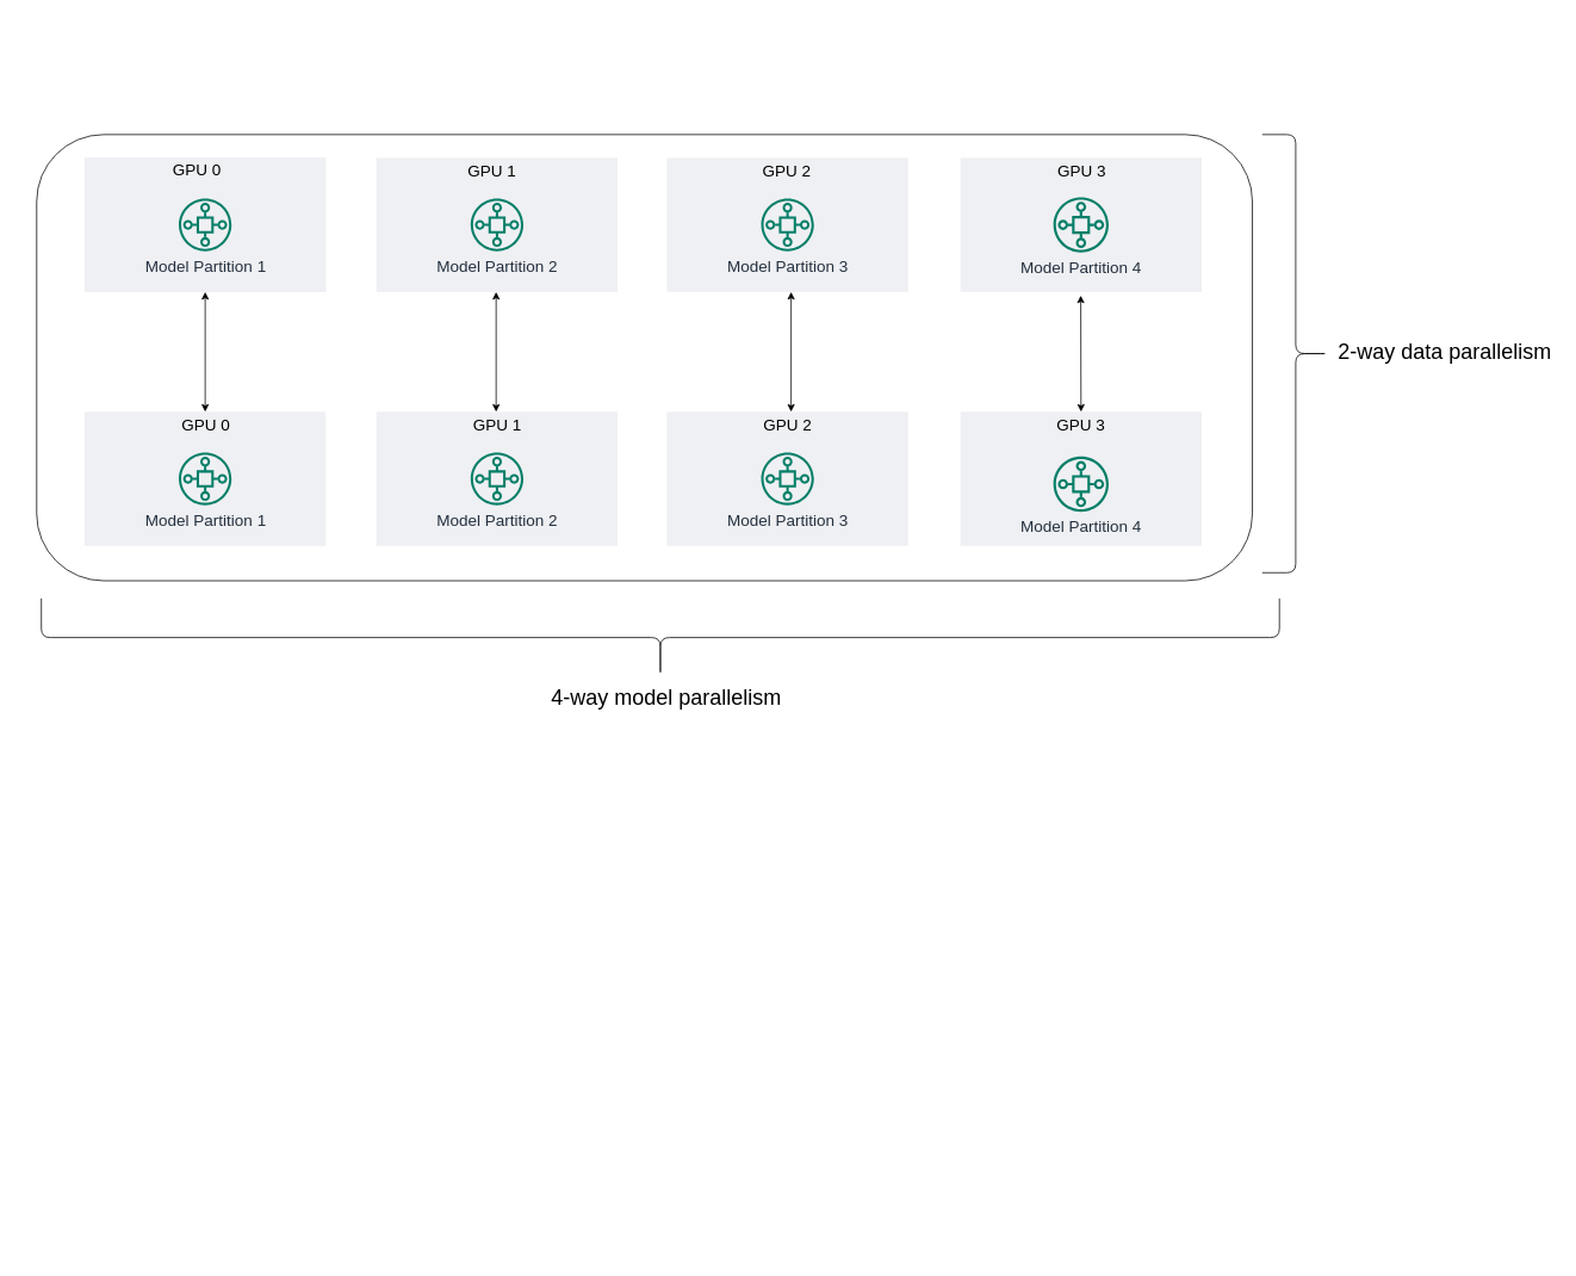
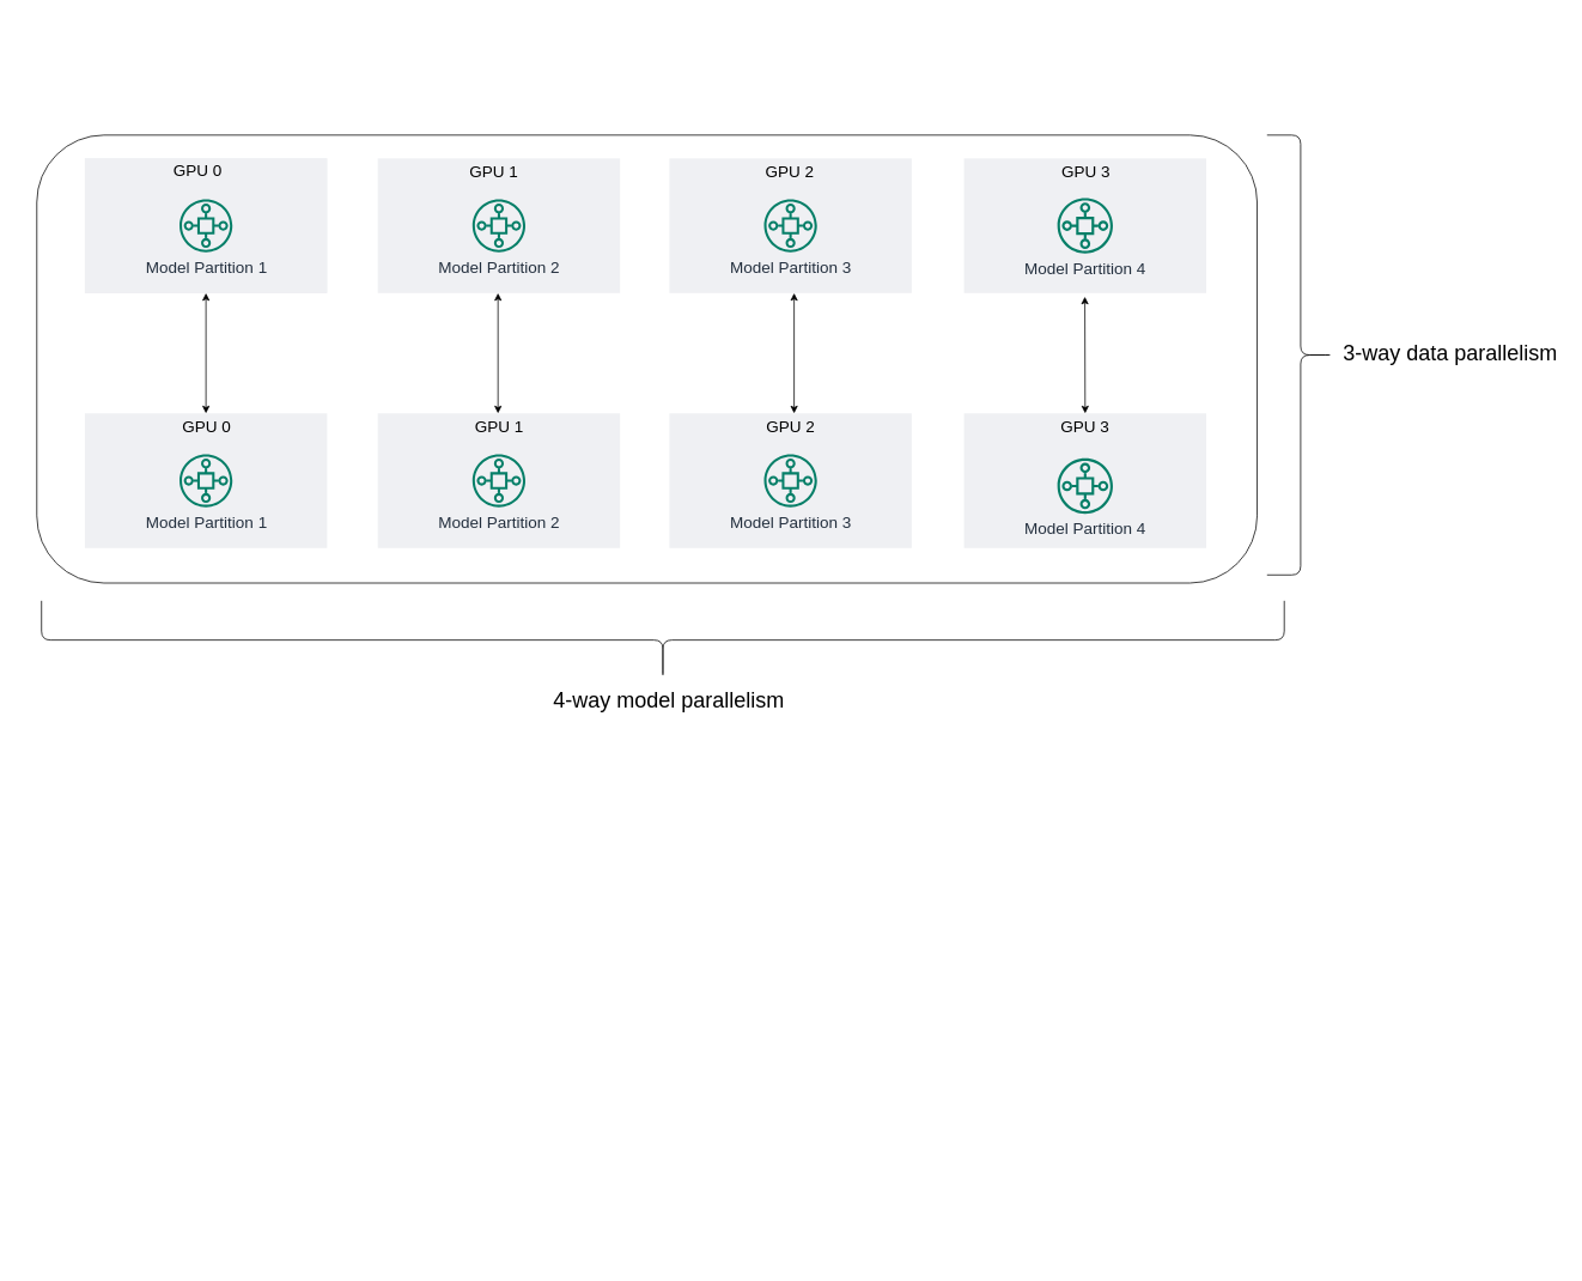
  <mxCell id="0" />
  <mxCell id="1" parent="0" />
  <mxCell id="2" value="" style="group" parent="1" vertex="1" connectable="0"><mxGeometry x="20" y="150" width="1667" height="499" as="geometry" /></mxCell>
  <mxCell id="3" value="" style="rounded=1;whiteSpace=wrap;html=1;" parent="2" vertex="1"><mxGeometry x="20" width="1360" height="499" as="geometry" /></mxCell>
  <mxCell id="4" value="" style="group" parent="2" vertex="1" connectable="0"><mxGeometry x="73.519" y="26" width="1249.815" height="150" as="geometry" /></mxCell>
  <mxCell id="5" value="" style="group" vertex="1" connectable="0" parent="4"><mxGeometry width="270" height="150" as="geometry" /></mxCell>
  <mxCell id="6" value="GPU 0" style="fillColor=#EFF0F3;strokeColor=none;dashed=0;verticalAlign=top;fontStyle=0;fontColor=#232F3D;fontSize=11;" parent="5" vertex="1"><mxGeometry width="270" height="150" as="geometry" /></mxCell>
  <mxCell id="7" value="Model Partition 1" style="sketch=0;outlineConnect=0;fontColor=#232F3E;gradientColor=none;fillColor=#067F68;strokeColor=none;dashed=0;verticalLabelPosition=bottom;verticalAlign=top;align=center;html=1;fontSize=12;fontStyle=0;aspect=fixed;pointerEvents=1;shape=mxgraph.aws4.iot_sitewise_asset_model;" parent="5" vertex="1"><mxGeometry x="105.5" y="45.5" width="59" height="59" as="geometry" /></mxCell>
  <mxCell id="8" value="" style="group" vertex="1" connectable="0" parent="2"><mxGeometry x="683.999" y="26" width="270" height="150" as="geometry" /></mxCell>
  <mxCell id="9" value="" style="fillColor=#EFF0F3;strokeColor=none;dashed=0;verticalAlign=top;fontStyle=0;fontColor=#232F3D;fontSize=11;" vertex="1" parent="8"><mxGeometry x="41" width="270" height="150" as="geometry" /></mxCell>
  <mxCell id="10" value="&lt;font style=&quot;font-size: 18px&quot;&gt;Model Partition 3&lt;/font&gt;" style="sketch=0;outlineConnect=0;fontColor=#232F3E;gradientColor=none;fillColor=#067F68;strokeColor=none;dashed=0;verticalLabelPosition=bottom;verticalAlign=top;align=center;html=1;fontSize=12;fontStyle=0;aspect=fixed;pointerEvents=1;shape=mxgraph.aws4.iot_sitewise_asset_model;" parent="8" vertex="1"><mxGeometry x="146.5" y="45.5" width="59" height="59" as="geometry" /></mxCell>
  <mxCell id="11" value="" style="group" vertex="1" connectable="0" parent="2"><mxGeometry x="383.999" y="26" width="270.0" height="150" as="geometry" /></mxCell>
  <mxCell id="12" value="" style="fillColor=#EFF0F3;strokeColor=none;dashed=0;verticalAlign=top;fontStyle=0;fontColor=#232F3D;fontSize=11;" vertex="1" parent="11"><mxGeometry x="16" width="270" height="150" as="geometry" /></mxCell>
  <mxCell id="13" value="&lt;font style=&quot;font-size: 18px&quot;&gt;Model Partition 2&lt;/font&gt;" style="sketch=0;outlineConnect=0;fontColor=#232F3E;gradientColor=none;fillColor=#067F68;strokeColor=none;dashed=0;verticalLabelPosition=bottom;verticalAlign=top;align=center;html=1;fontSize=12;fontStyle=0;aspect=fixed;pointerEvents=1;shape=mxgraph.aws4.iot_sitewise_asset_model;" parent="11" vertex="1"><mxGeometry x="121.5" y="45.5" width="59" height="59" as="geometry" /></mxCell>
  <mxCell id="14" value="" style="fillColor=#EFF0F3;strokeColor=none;dashed=0;verticalAlign=top;fontStyle=0;fontColor=#232F3D;fontSize=11;" vertex="1" parent="2"><mxGeometry x="1053.329" y="26" width="270" height="150" as="geometry" /></mxCell>
  <mxCell id="15" value="&lt;font style=&quot;font-size: 18px&quot;&gt;Model Partition 4&lt;/font&gt;" style="sketch=0;outlineConnect=0;fontColor=#232F3E;gradientColor=none;fillColor=#067F68;strokeColor=none;dashed=0;verticalLabelPosition=bottom;verticalAlign=top;align=center;html=1;fontSize=12;fontStyle=0;aspect=fixed;pointerEvents=1;shape=mxgraph.aws4.iot_sitewise_asset_model;" parent="2" vertex="1"><mxGeometry x="1157.423" y="70.1" width="61.81" height="61.81" as="geometry" /></mxCell>
  <mxCell id="16" value="" style="group" vertex="1" connectable="0" parent="2"><mxGeometry x="73.519" y="310" width="1249.815" height="150" as="geometry" /></mxCell>
  <mxCell id="17" value="" style="group" vertex="1" connectable="0" parent="16"><mxGeometry width="270" height="150" as="geometry" /></mxCell>
  <mxCell id="18" value="" style="fillColor=#EFF0F3;strokeColor=none;dashed=0;verticalAlign=top;fontStyle=0;fontColor=#232F3D;fontSize=11;" vertex="1" parent="17"><mxGeometry width="270" height="150" as="geometry" /></mxCell>
  <mxCell id="19" value="&lt;font style=&quot;font-size: 18px&quot;&gt;Model Partition 1&lt;/font&gt;" style="sketch=0;outlineConnect=0;fontColor=#232F3E;gradientColor=none;fillColor=#067F68;strokeColor=none;dashed=0;verticalLabelPosition=bottom;verticalAlign=top;align=center;html=1;fontSize=12;fontStyle=0;aspect=fixed;pointerEvents=1;shape=mxgraph.aws4.iot_sitewise_asset_model;" vertex="1" parent="17"><mxGeometry x="105.5" y="45.5" width="59" height="59" as="geometry" /></mxCell>
  <mxCell id="20" value="GPU 0" style="text;html=1;align=center;verticalAlign=middle;resizable=0;points=[];autosize=1;strokeColor=none;fillColor=none;fontSize=18;" vertex="1" parent="17"><mxGeometry x="100.001" width="70" height="30" as="geometry" /></mxCell>
  <mxCell id="21" value="" style="group" vertex="1" connectable="0" parent="2"><mxGeometry x="683.999" y="310" width="270.001" height="150" as="geometry" /></mxCell>
  <mxCell id="22" value="" style="fillColor=#EFF0F3;strokeColor=none;dashed=0;verticalAlign=top;fontStyle=0;fontColor=#232F3D;fontSize=11;" vertex="1" parent="21"><mxGeometry x="41" width="270" height="150" as="geometry" /></mxCell>
  <mxCell id="23" value="&lt;font style=&quot;font-size: 18px&quot;&gt;Model Partition 3&lt;/font&gt;" style="sketch=0;outlineConnect=0;fontColor=#232F3E;gradientColor=none;fillColor=#067F68;strokeColor=none;dashed=0;verticalLabelPosition=bottom;verticalAlign=top;align=center;html=1;fontSize=12;fontStyle=0;aspect=fixed;pointerEvents=1;shape=mxgraph.aws4.iot_sitewise_asset_model;" vertex="1" parent="21"><mxGeometry x="146.5" y="45.5" width="59" height="59" as="geometry" /></mxCell>
  <mxCell id="24" value="GPU 2" style="text;html=1;align=center;verticalAlign=middle;resizable=0;points=[];autosize=1;strokeColor=none;fillColor=none;fontSize=18;" vertex="1" parent="21"><mxGeometry x="141.001" width="70" height="30" as="geometry" /></mxCell>
  <mxCell id="25" value="" style="group" vertex="1" connectable="0" parent="2"><mxGeometry x="383.999" y="310" width="270.0" height="150" as="geometry" /></mxCell>
  <mxCell id="26" value="" style="fillColor=#EFF0F3;strokeColor=none;dashed=0;verticalAlign=top;fontStyle=0;fontColor=#232F3D;fontSize=11;" vertex="1" parent="25"><mxGeometry x="16" width="270" height="150" as="geometry" /></mxCell>
  <mxCell id="27" value="&lt;font style=&quot;font-size: 18px&quot;&gt;Model Partition 2&lt;/font&gt;" style="sketch=0;outlineConnect=0;fontColor=#232F3E;gradientColor=none;fillColor=#067F68;strokeColor=none;dashed=0;verticalLabelPosition=bottom;verticalAlign=top;align=center;html=1;fontSize=12;fontStyle=0;aspect=fixed;pointerEvents=1;shape=mxgraph.aws4.iot_sitewise_asset_model;" vertex="1" parent="25"><mxGeometry x="121.5" y="45.5" width="59" height="59" as="geometry" /></mxCell>
  <mxCell id="28" value="GPU 1" style="text;html=1;align=center;verticalAlign=middle;resizable=0;points=[];autosize=1;strokeColor=none;fillColor=none;fontSize=18;" vertex="1" parent="25"><mxGeometry x="116.001" width="70" height="30" as="geometry" /></mxCell>
  <mxCell id="29" value="" style="fillColor=#EFF0F3;strokeColor=none;dashed=0;verticalAlign=top;fontStyle=0;fontColor=#232F3D;fontSize=11;" vertex="1" parent="2"><mxGeometry x="1053.329" y="310" width="270" height="150" as="geometry" /></mxCell>
  <mxCell id="30" value="&lt;font style=&quot;font-size: 18px&quot;&gt;Model Partition 4&lt;/font&gt;" style="sketch=0;outlineConnect=0;fontColor=#232F3E;gradientColor=none;fillColor=#067F68;strokeColor=none;dashed=0;verticalLabelPosition=bottom;verticalAlign=top;align=center;html=1;fontSize=12;fontStyle=0;aspect=fixed;pointerEvents=1;shape=mxgraph.aws4.iot_sitewise_asset_model;" vertex="1" parent="2"><mxGeometry x="1157.423" y="360" width="61.81" height="61.81" as="geometry" /></mxCell>
  <mxCell id="31" value="" style="endArrow=classic;startArrow=classic;html=1;rounded=0;entryX=0.5;entryY=0;entryDx=0;entryDy=0;exitX=0.5;exitY=1;exitDx=0;exitDy=0;" edge="1" parent="2"><mxGeometry width="50" height="50" relative="1" as="geometry"><mxPoint x="533.999" y="176" as="sourcePoint" /><mxPoint x="533.999" y="310.0" as="targetPoint" /></mxGeometry></mxCell>
  <mxCell id="32" value="" style="endArrow=classic;startArrow=classic;html=1;rounded=0;entryX=0.5;entryY=0;entryDx=0;entryDy=0;exitX=0.5;exitY=1;exitDx=0;exitDy=0;" edge="1" parent="2"><mxGeometry width="50" height="50" relative="1" as="geometry"><mxPoint x="863.999" y="176" as="sourcePoint" /><mxPoint x="863.999" y="310.0" as="targetPoint" /></mxGeometry></mxCell>
  <mxCell id="33" value="" style="endArrow=classic;startArrow=classic;html=1;rounded=0;exitX=0.5;exitY=0;exitDx=0;exitDy=0;" edge="1" parent="2" source="29"><mxGeometry width="50" height="50" relative="1" as="geometry"><mxPoint x="873.999" y="186" as="sourcePoint" /><mxPoint x="1188" y="180" as="targetPoint" /></mxGeometry></mxCell>
- <mxCell id="34" value="&lt;font style=&quot;font-size: 24px&quot;&gt;2-way data parallelism&lt;/font&gt;" style="text;html=1;resizable=0;autosize=1;align=center;verticalAlign=middle;points=[];fillColor=none;strokeColor=none;rounded=0;" vertex="1" parent="2"><mxGeometry x="1470" y="234" width="250" height="20" as="geometry" /></mxCell>
+ <mxCell id="34" value="&lt;font style=&quot;font-size: 24px&quot;&gt;3-way data parallelism&lt;/font&gt;" style="text;html=1;resizable=0;autosize=1;align=center;verticalAlign=middle;points=[];fillColor=none;strokeColor=none;rounded=0;" vertex="1" parent="2"><mxGeometry x="1470" y="234" width="250" height="20" as="geometry" /></mxCell>
  <mxCell id="35" value="" style="shape=curlyBracket;whiteSpace=wrap;html=1;rounded=1;flipH=1;fontSize=18;" vertex="1" parent="2"><mxGeometry x="1391" width="75" height="490" as="geometry" /></mxCell>
  <mxCell id="36" value="GPU 3" style="text;html=1;align=center;verticalAlign=middle;resizable=0;points=[];autosize=1;strokeColor=none;fillColor=none;fontSize=18;" vertex="1" parent="2"><mxGeometry x="1153.33" y="310" width="70" height="30" as="geometry" /></mxCell>
  <mxCell id="37" value="" style="group" vertex="1" connectable="0" parent="1"><mxGeometry x="93.519" y="176" width="1249.815" height="150" as="geometry" /></mxCell>
  <mxCell id="38" value="" style="group" vertex="1" connectable="0" parent="37"><mxGeometry width="270" height="150" as="geometry" /></mxCell>
  <mxCell id="39" value="" style="fillColor=#EFF0F3;strokeColor=none;dashed=0;verticalAlign=top;fontStyle=0;fontColor=#232F3D;fontSize=11;" vertex="1" parent="38"><mxGeometry width="270" height="150" as="geometry" /></mxCell>
  <mxCell id="40" value="&lt;font style=&quot;font-size: 18px&quot;&gt;Model Partition 1&lt;/font&gt;" style="sketch=0;outlineConnect=0;fontColor=#232F3E;gradientColor=none;fillColor=#067F68;strokeColor=none;dashed=0;verticalLabelPosition=bottom;verticalAlign=top;align=center;html=1;fontSize=12;fontStyle=0;aspect=fixed;pointerEvents=1;shape=mxgraph.aws4.iot_sitewise_asset_model;" vertex="1" parent="38"><mxGeometry x="105.5" y="45.5" width="59" height="59" as="geometry" /></mxCell>
  <mxCell id="41" value="GPU 0" style="text;html=1;align=center;verticalAlign=middle;resizable=0;points=[];autosize=1;strokeColor=none;fillColor=none;fontSize=18;" vertex="1" parent="38"><mxGeometry x="90.501" y="-1" width="70" height="30" as="geometry" /></mxCell>
  <mxCell id="42" value="GPU 1" style="text;html=1;align=center;verticalAlign=middle;resizable=0;points=[];autosize=1;strokeColor=none;fillColor=none;fontSize=18;" vertex="1" parent="37"><mxGeometry x="420.481" width="70" height="30" as="geometry" /></mxCell>
  <mxCell id="43" value="GPU 2" style="text;html=1;align=center;verticalAlign=middle;resizable=0;points=[];autosize=1;strokeColor=none;fillColor=none;fontSize=18;" vertex="1" parent="37"><mxGeometry x="750.481" width="70" height="30" as="geometry" /></mxCell>
  <mxCell id="44" value="GPU 3" style="text;html=1;align=center;verticalAlign=middle;resizable=0;points=[];autosize=1;strokeColor=none;fillColor=none;fontSize=18;" vertex="1" parent="37"><mxGeometry x="1080.481" width="70" height="30" as="geometry" /></mxCell>
  <mxCell id="45" value="" style="endArrow=classic;startArrow=classic;html=1;rounded=0;entryX=0.5;entryY=0;entryDx=0;entryDy=0;exitX=0.5;exitY=1;exitDx=0;exitDy=0;" edge="1" parent="1" source="39" target="18"><mxGeometry width="50" height="50" relative="1" as="geometry"><mxPoint x="214" y="330" as="sourcePoint" /><mxPoint x="774" y="540" as="targetPoint" /></mxGeometry></mxCell>
  <mxCell id="46" value="&lt;font style=&quot;font-size: 24px&quot;&gt;4-way model parallelism&lt;/font&gt;" style="text;html=1;resizable=0;autosize=1;align=center;verticalAlign=middle;points=[];fillColor=none;strokeColor=none;rounded=0;" vertex="1" parent="1"><mxGeometry x="608.93" y="770" width="270" height="20" as="geometry" /></mxCell>
  <mxCell id="47" value="" style="shape=curlyBracket;whiteSpace=wrap;html=1;rounded=1;flipH=1;fontSize=18;rotation=90;" vertex="1" parent="1"><mxGeometry x="694" y="20" width="87.5" height="1385" as="geometry" /></mxCell>
